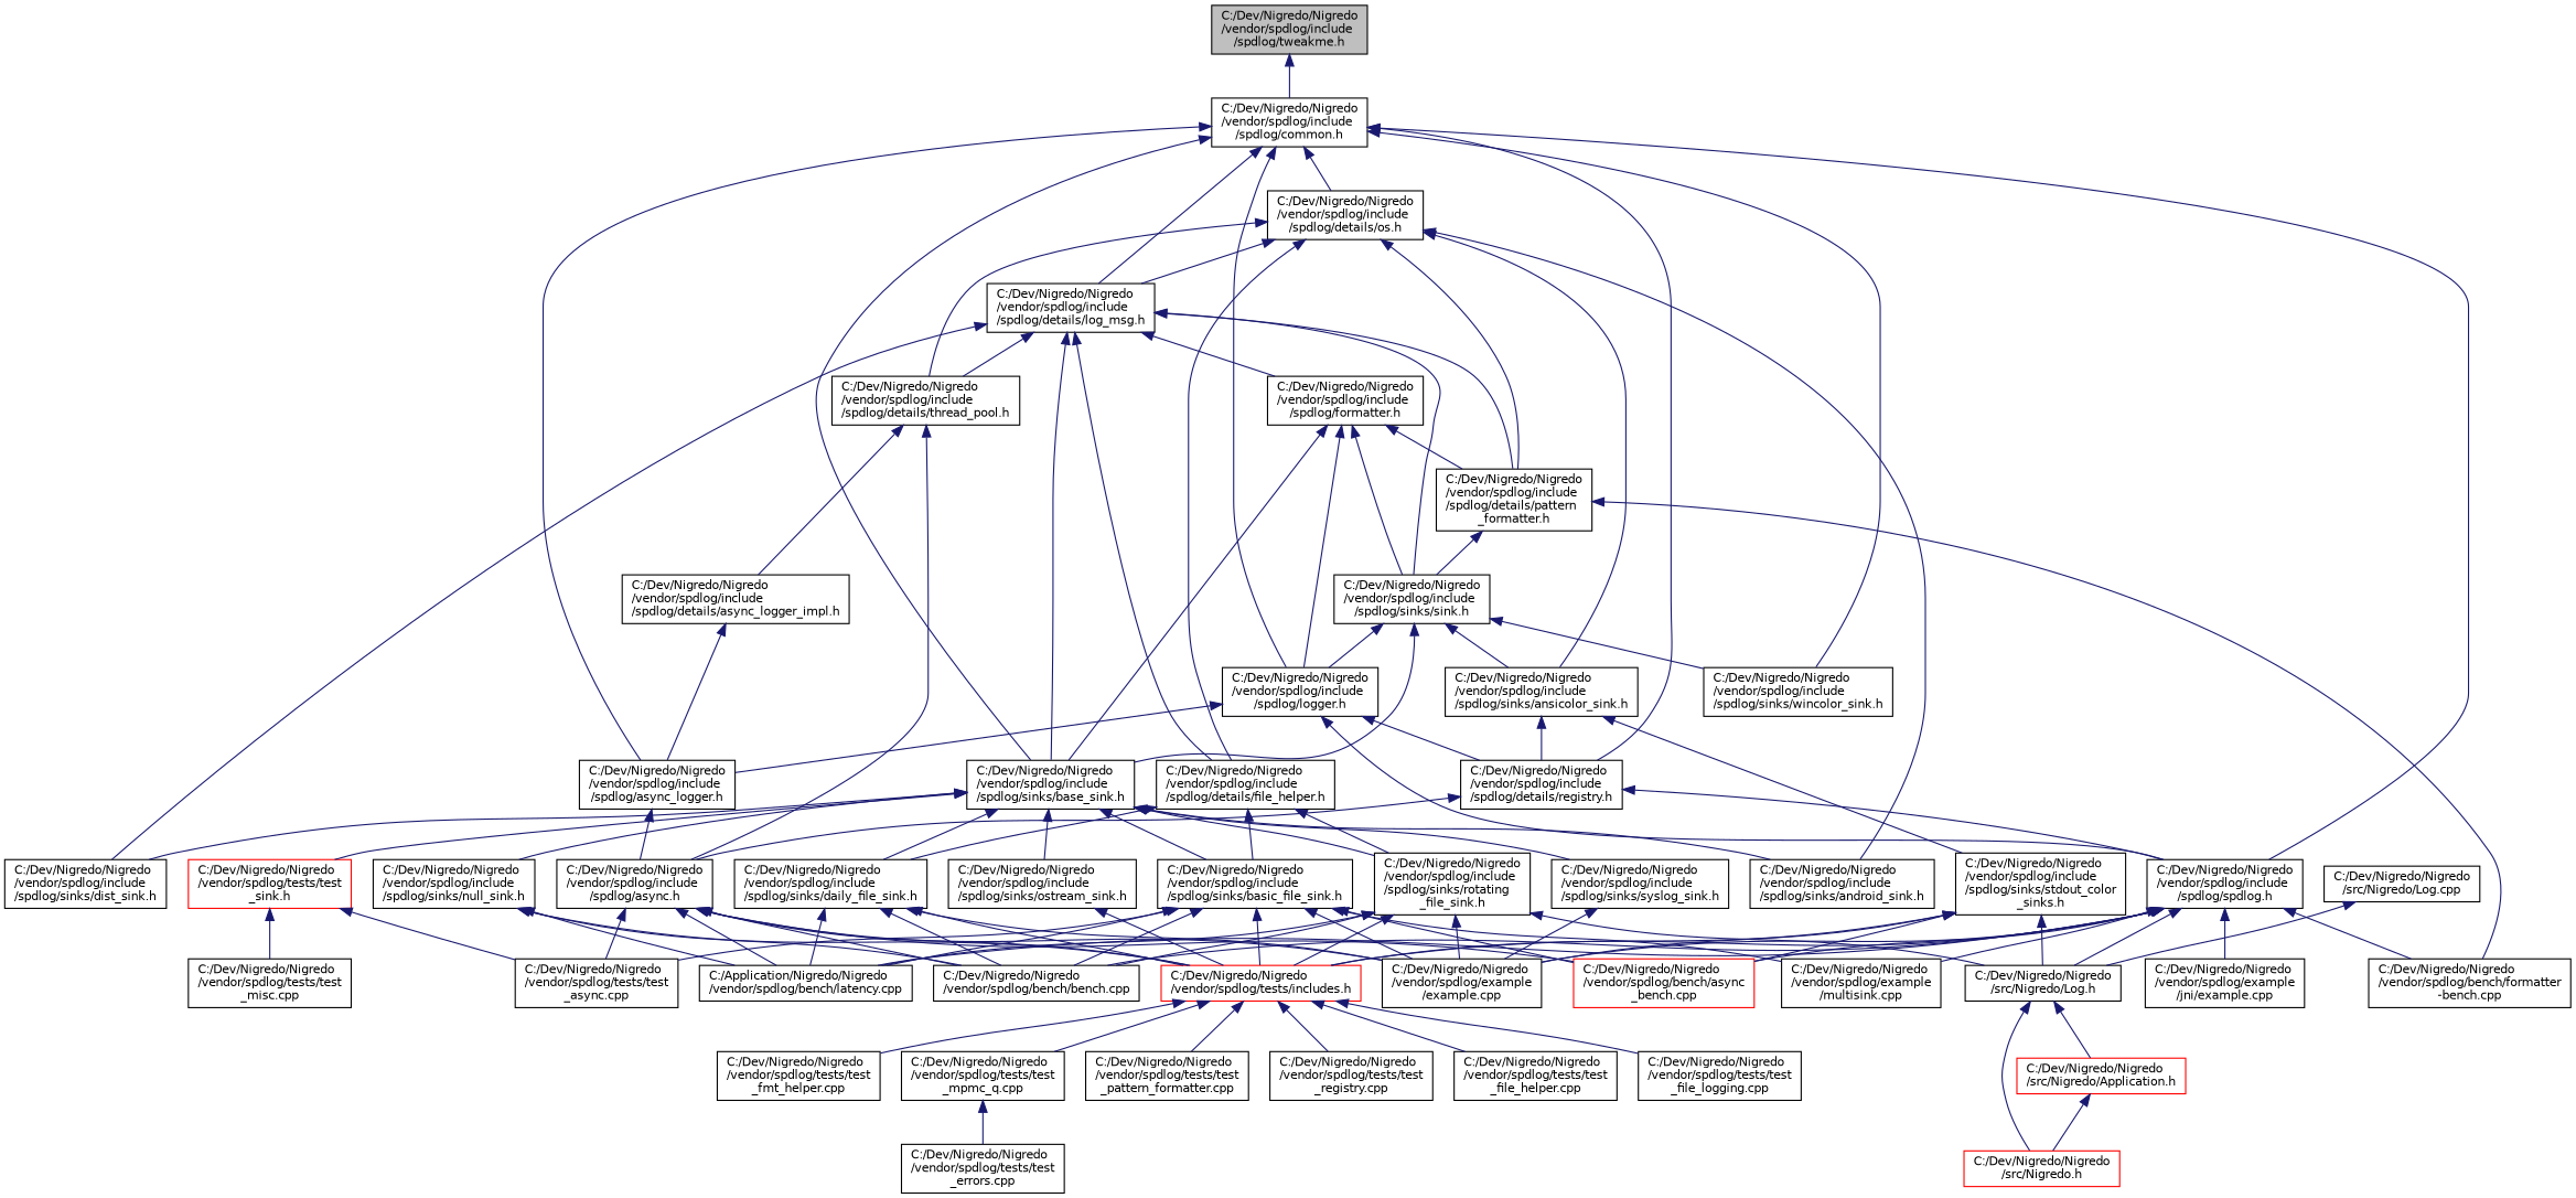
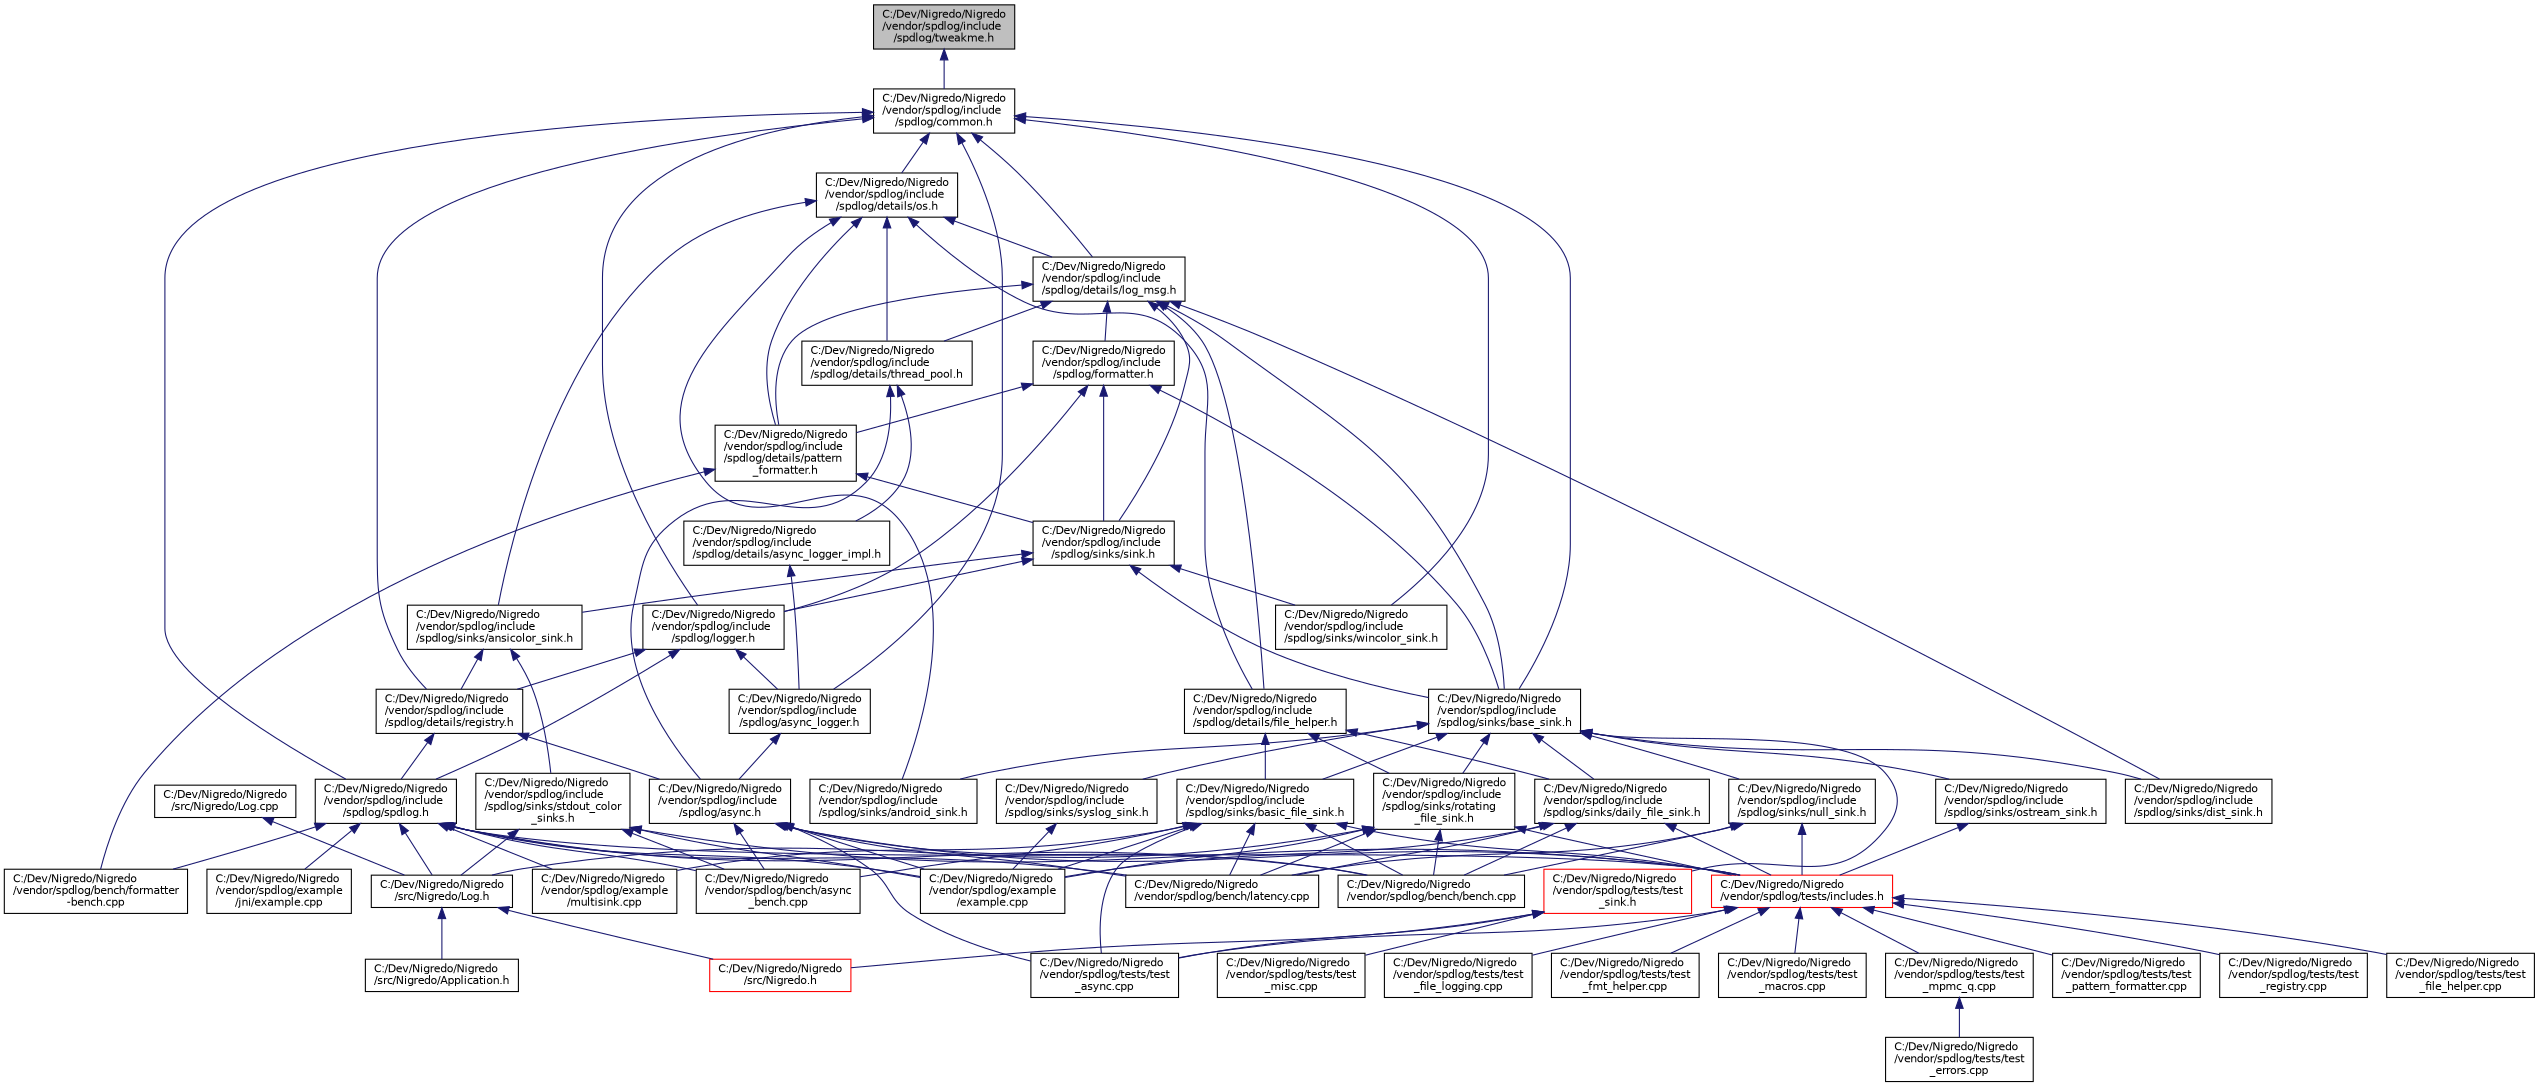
  digraph {
    node [color=black fillcolor=white fontname=Helvetica fontsize=10 shape=record style=filled]
    edge [color=midnightblue dir=back fontname=Helvetica fontsize=10 labelfontname=Helvetica labelfontsize=10 style=solid]
    n1 [fillcolor=grey75 fontcolor=black height=0.2 label="C:/Dev/Nigredo/Nigredo\l/vendor/spdlog/include\l/spdlog/tweakme.h" width=0.4]
    n2 [height=0.2 label="C:/Dev/Nigredo/Nigredo\l/vendor/spdlog/include\l/spdlog/common.h" width=0.4]
    n3 [height=0.2 label="C:/Dev/Nigredo/Nigredo\l/vendor/spdlog/include\l/spdlog/async_logger.h" width=0.4]
    n4 [height=0.2 label="C:/Dev/Nigredo/Nigredo\l/vendor/spdlog/include\l/spdlog/details/log_msg.h" width=0.4]
    n5 [height=0.2 label="C:/Dev/Nigredo/Nigredo\l/vendor/spdlog/include\l/spdlog/logger.h" width=0.4]
    n6 [height=0.2 label="C:/Dev/Nigredo/Nigredo\l/vendor/spdlog/include\l/spdlog/details/registry.h" width=0.4]
    n7 [height=0.2 label="C:/Dev/Nigredo/Nigredo\l/vendor/spdlog/include\l/spdlog/spdlog.h" width=0.4]
    n8 [height=0.2 label="C:/Dev/Nigredo/Nigredo\l/vendor/spdlog/include\l/spdlog/sinks/base_sink.h" width=0.4]
    n9 [height=0.2 label="C:/Dev/Nigredo/Nigredo\l/vendor/spdlog/include\l/spdlog/sinks/wincolor_sink.h" width=0.4]
    n10 [height=0.2 label="C:/Dev/Nigredo/Nigredo\l/vendor/spdlog/include\l/spdlog/details/os.h" width=0.4]
    n11 [height=0.2 label="C:/Dev/Nigredo/Nigredo\l/vendor/spdlog/include\l/spdlog/async.h" width=0.4]
    n12 [height=0.2 label="C:/Dev/Nigredo/Nigredo\l/vendor/spdlog/include\l/spdlog/details/file_helper.h" width=0.4]
    n13 [height=0.2 label="C:/Dev/Nigredo/Nigredo\l/vendor/spdlog/include\l/spdlog/details/pattern\l_formatter.h" width=0.4]
    n14 [height=0.2 label="C:/Dev/Nigredo/Nigredo\l/vendor/spdlog/include\l/spdlog/sinks/sink.h" width=0.4]
    n15 [height=0.2 label="C:/Dev/Nigredo/Nigredo\l/vendor/spdlog/include\l/spdlog/sinks/dist_sink.h" width=0.4]
    n16 [height=0.2 label="C:/Dev/Nigredo/Nigredo\l/vendor/spdlog/include\l/spdlog/details/thread_pool.h" width=0.4]
    n17 [height=0.2 label="C:/Dev/Nigredo/Nigredo\l/vendor/spdlog/include\l/spdlog/formatter.h" width=0.4]
-   n18 [color=red height=0.2 label="C:/Dev/Nigredo/Nigredo\l/vendor/spdlog/bench/async\l_bench.cpp" width=0.4]
+   n18 [height=0.2 label="C:/Dev/Nigredo/Nigredo\l/vendor/spdlog/bench/async\l_bench.cpp" width=0.4]
    n19 [height=0.2 label="C:/Dev/Nigredo/Nigredo\l/vendor/spdlog/bench/bench.cpp" width=0.4]
-   n20 [height=0.2 label="C:/Application/Nigredo/Nigredo\l/vendor/spdlog/bench/latency.cpp" width=0.4]
+   n20 [height=0.2 label="C:/Dev/Nigredo/Nigredo\l/vendor/spdlog/bench/latency.cpp" width=0.4]
    n21 [height=0.2 label="C:/Dev/Nigredo/Nigredo\l/vendor/spdlog/example\l/example.cpp" width=0.4]
    n22 [color=red height=0.2 label="C:/Dev/Nigredo/Nigredo\l/vendor/spdlog/tests/includes.h" width=0.4]
    n23 [height=0.2 label="C:/Dev/Nigredo/Nigredo\l/vendor/spdlog/example\l/multisink.cpp" width=0.4]
    n24 [height=0.2 label="C:/Dev/Nigredo/Nigredo\l/src/Nigredo/Log.h" width=0.4]
    n25 [height=0.2 label="C:/Dev/Nigredo/Nigredo\l/vendor/spdlog/bench/formatter\l-bench.cpp" width=0.4]
    n26 [height=0.2 label="C:/Dev/Nigredo/Nigredo\l/vendor/spdlog/example\l/jni/example.cpp" width=0.4]
    n27 [height=0.2 label="C:/Dev/Nigredo/Nigredo\l/vendor/spdlog/include\l/spdlog/sinks/basic_file_sink.h" width=0.4]
    n28 [height=0.2 label="C:/Dev/Nigredo/Nigredo\l/vendor/spdlog/include\l/spdlog/sinks/daily_file_sink.h" width=0.4]
    n29 [height=0.2 label="C:/Dev/Nigredo/Nigredo\l/vendor/spdlog/include\l/spdlog/sinks/rotating\l_file_sink.h" width=0.4]
    n30 [height=0.2 label="C:/Dev/Nigredo/Nigredo\l/vendor/spdlog/include\l/spdlog/sinks/android_sink.h" width=0.4]
    n31 [height=0.2 label="C:/Dev/Nigredo/Nigredo\l/vendor/spdlog/include\l/spdlog/sinks/null_sink.h" width=0.4]
    n32 [height=0.2 label="C:/Dev/Nigredo/Nigredo\l/vendor/spdlog/include\l/spdlog/sinks/ostream_sink.h" width=0.4]
    n33 [height=0.2 label="C:/Dev/Nigredo/Nigredo\l/vendor/spdlog/include\l/spdlog/sinks/syslog_sink.h" width=0.4]
    n34 [color=red height=0.2 label="C:/Dev/Nigredo/Nigredo\l/vendor/spdlog/tests/test\l_sink.h" width=0.4]
    n35 [height=0.2 label="C:/Dev/Nigredo/Nigredo\l/vendor/spdlog/include\l/spdlog/sinks/ansicolor_sink.h" width=0.4]
    n36 [height=0.2 label="C:/Dev/Nigredo/Nigredo\l/vendor/spdlog/tests/test\l_async.cpp" width=0.4]
    n37 [height=0.2 label="C:/Dev/Nigredo/Nigredo\l/vendor/spdlog/tests/test\l_file_helper.cpp" width=0.4]
    n38 [height=0.2 label="C:/Dev/Nigredo/Nigredo\l/vendor/spdlog/tests/test\l_file_logging.cpp" width=0.4]
    n39 [height=0.2 label="C:/Dev/Nigredo/Nigredo\l/vendor/spdlog/tests/test\l_fmt_helper.cpp" width=0.4]
+   n40 [height=0.2 label="C:/Dev/Nigredo/Nigredo\l/vendor/spdlog/tests/test\l_macros.cpp" width=0.4]
    n41 [height=0.2 label="C:/Dev/Nigredo/Nigredo\l/vendor/spdlog/tests/test\l_mpmc_q.cpp" width=0.4]
    n42 [height=0.2 label="C:/Dev/Nigredo/Nigredo\l/vendor/spdlog/tests/test\l_pattern_formatter.cpp" width=0.4]
    n43 [height=0.2 label="C:/Dev/Nigredo/Nigredo\l/vendor/spdlog/tests/test\l_registry.cpp" width=0.4]
    n44 [height=0.2 label="C:/Dev/Nigredo/Nigredo\l/vendor/spdlog/tests/test\l_errors.cpp" width=0.4]
    n45 [height=0.2 label="C:/Dev/Nigredo/Nigredo\l/vendor/spdlog/tests/test\l_misc.cpp" width=0.4]
    n46 [height=0.2 label="C:/Dev/Nigredo/Nigredo\l/vendor/spdlog/include\l/spdlog/details/async_logger_impl.h" width=0.4]
-   n47 [color=red height=0.2 label="C:/Dev/Nigredo/Nigredo\l/src/Nigredo/Application.h" width=0.4]
+   n47 [height=0.2 label="C:/Dev/Nigredo/Nigredo\l/src/Nigredo/Application.h" width=0.4]
    n48 [color=red height=0.2 label="C:/Dev/Nigredo/Nigredo\l/src/Nigredo.h" width=0.4]
    n49 [height=0.2 label="C:/Dev/Nigredo/Nigredo\l/src/Nigredo/Log.cpp" width=0.4]
    n50 [height=0.2 label="C:/Dev/Nigredo/Nigredo\l/vendor/spdlog/include\l/spdlog/sinks/stdout_color\l_sinks.h" width=0.4]
    n1 -> n2
    n2 -> n3
    n2 -> n4
    n2 -> n5
    n2 -> n6
    n2 -> n7
    n2 -> n8
    n2 -> n9
    n2 -> n10
    n3 -> n11
    n4 -> n8
    n4 -> n12
    n4 -> n13
    n4 -> n14
    n4 -> n15
    n4 -> n16
    n4 -> n17
    n5 -> n3
    n5 -> n6
    n5 -> n7
    n6 -> n7
    n6 -> n11
    n7 -> n18
    n7 -> n19
    n7 -> n20
    n7 -> n21
    n7 -> n22
    n7 -> n23
    n7 -> n24
    n7 -> n25
    n7 -> n26
    n8 -> n15
    n8 -> n27
    n8 -> n28
    n8 -> n29
    n8 -> n30
    n8 -> n31
    n8 -> n32
    n8 -> n33
    n8 -> n34
    n10 -> n4
    n10 -> n12
    n10 -> n13
    n10 -> n16
    n10 -> n30
    n10 -> n35
    n11 -> n18
    n11 -> n19
    n11 -> n20
    n11 -> n21
    n11 -> n22
    n11 -> n36
    n12 -> n27
    n12 -> n28
    n12 -> n29
    n13 -> n14
    n13 -> n25
    n14 -> n5
    n14 -> n8
    n14 -> n9
    n14 -> n35
    n16 -> n11
    n16 -> n46
    n17 -> n5
    n17 -> n8
    n17 -> n13
    n17 -> n14
+   n22 -> n36
    n22 -> n37
    n22 -> n38
    n22 -> n39
+   n22 -> n40
    n22 -> n41
    n22 -> n42
    n22 -> n43
    n24 -> n47
    n24 -> n48
    n27 -> n18
    n27 -> n19
    n27 -> n20
    n27 -> n21
    n27 -> n22
    n27 -> n23
    n27 -> n36
    n28 -> n19
    n28 -> n20
    n28 -> n21
    n28 -> n22
    n29 -> n19
    n29 -> n20
    n29 -> n21
    n29 -> n22
    n29 -> n24
    n31 -> n19
    n31 -> n20
    n31 -> n22
    n32 -> n22
    n33 -> n21
    n34 -> n36
    n34 -> n45
    n35 -> n6
    n35 -> n50
    n41 -> n44
    n46 -> n3
-   n47 -> n48
+   n34 -> n48
    n49 -> n24
    n50 -> n18
    n50 -> n21
    n50 -> n22
    n50 -> n24
  }
